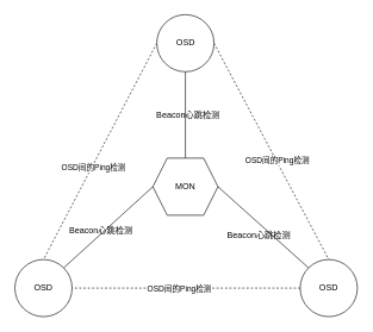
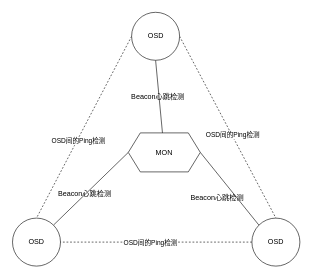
  <mxCell id="0" />
  <mxCell id="1" parent="0" />
  <mxCell id="2" style="edgeStyle=none;rounded=0;orthogonalLoop=1;jettySize=auto;html=1;exitX=1;exitY=0.5;exitDx=0;exitDy=0;entryX=0;entryY=0;entryDx=0;entryDy=0;endArrow=none;endFill=0;" edge="1" parent="1" source="4" target="8"><mxGeometry relative="1" as="geometry" /></mxCell>
  <mxCell id="3" style="edgeStyle=none;rounded=0;orthogonalLoop=1;jettySize=auto;html=1;exitX=0;exitY=0.5;exitDx=0;exitDy=0;entryX=1;entryY=0;entryDx=0;entryDy=0;endArrow=none;endFill=0;" edge="1" parent="1" source="4" target="5"><mxGeometry relative="1" as="geometry" /></mxCell>
- <mxCell id="4" value="MON" style="shape=hexagon;perimeter=hexagonPerimeter2;whiteSpace=wrap;html=1;fixedSize=1;" vertex="1" parent="1"><mxGeometry x="213" y="221" width="91" height="80" as="geometry" /></mxCell>
+ <mxCell id="4" value="MON" style="shape=hexagon;perimeter=hexagonPerimeter2;whiteSpace=wrap;html=1;fixedSize=1;" vertex="1" parent="1"><mxGeometry x="213" y="221" width="120" height="65" as="geometry" /></mxCell>
  <mxCell id="5" value="OSD" style="ellipse;whiteSpace=wrap;html=1;aspect=fixed;" vertex="1" parent="1"><mxGeometry x="20" y="363" width="80" height="80" as="geometry" /></mxCell>
  <mxCell id="6" style="edgeStyle=none;rounded=0;orthogonalLoop=1;jettySize=auto;html=1;exitX=0;exitY=0.5;exitDx=0;exitDy=0;entryX=1;entryY=0.5;entryDx=0;entryDy=0;endArrow=none;endFill=0;dashed=1;" edge="1" parent="1" source="8" target="5"><mxGeometry relative="1" as="geometry" /></mxCell>
  <mxCell id="7" value="OSD间的Ping检测" style="edgeLabel;html=1;align=center;verticalAlign=middle;resizable=0;points=[];" vertex="1" connectable="0" parent="6"><mxGeometry x="0.066" y="1" relative="1" as="geometry"><mxPoint as="offset" /></mxGeometry></mxCell>
  <mxCell id="8" value="OSD" style="ellipse;whiteSpace=wrap;html=1;aspect=fixed;" vertex="1" parent="1"><mxGeometry x="419" y="363" width="80" height="80" as="geometry" /></mxCell>
  <mxCell id="9" style="rounded=0;orthogonalLoop=1;jettySize=auto;html=1;exitX=1;exitY=0.5;exitDx=0;exitDy=0;entryX=0.5;entryY=0;entryDx=0;entryDy=0;endArrow=none;endFill=0;dashed=1;" edge="1" parent="1" source="14" target="8"><mxGeometry relative="1" as="geometry" /></mxCell>
  <mxCell id="10" value="OSD间的Ping检测" style="edgeLabel;html=1;align=center;verticalAlign=middle;resizable=0;points=[];" vertex="1" connectable="0" parent="9"><mxGeometry x="0.09" y="1" relative="1" as="geometry"><mxPoint as="offset" /></mxGeometry></mxCell>
  <mxCell id="11" style="edgeStyle=none;rounded=0;orthogonalLoop=1;jettySize=auto;html=1;exitX=0;exitY=0.5;exitDx=0;exitDy=0;entryX=0.5;entryY=0;entryDx=0;entryDy=0;endArrow=none;endFill=0;dashed=1;" edge="1" parent="1" source="14" target="5"><mxGeometry relative="1" as="geometry" /></mxCell>
  <mxCell id="12" value="OSD间的Ping检测" style="edgeLabel;html=1;align=center;verticalAlign=middle;resizable=0;points=[];" vertex="1" connectable="0" parent="11"><mxGeometry x="0.148" y="2" relative="1" as="geometry"><mxPoint as="offset" /></mxGeometry></mxCell>
  <mxCell id="13" style="edgeStyle=none;rounded=0;orthogonalLoop=1;jettySize=auto;html=1;exitX=0.5;exitY=1;exitDx=0;exitDy=0;endArrow=none;endFill=0;" edge="1" parent="1" source="14" target="4"><mxGeometry relative="1" as="geometry" /></mxCell>
  <mxCell id="14" value="OSD" style="ellipse;whiteSpace=wrap;html=1;aspect=fixed;" vertex="1" parent="1"><mxGeometry x="218.5" y="20" width="80" height="80" as="geometry" /></mxCell>
  <mxCell id="15" value="Beacon心跳检测" style="text;html=1;align=center;verticalAlign=middle;resizable=0;points=[];autosize=1;" vertex="1" parent="1"><mxGeometry x="90" y="314" width="99" height="18" as="geometry" /></mxCell>
  <mxCell id="16" value="Beacon心跳检测" style="text;html=1;align=center;verticalAlign=middle;resizable=0;points=[];autosize=1;" vertex="1" parent="1"><mxGeometry x="311" y="321" width="99" height="18" as="geometry" /></mxCell>
  <mxCell id="17" value="Beacon心跳检测" style="text;html=1;align=center;verticalAlign=middle;resizable=0;points=[];autosize=1;" vertex="1" parent="1"><mxGeometry x="212" y="152" width="99" height="18" as="geometry" /></mxCell>
